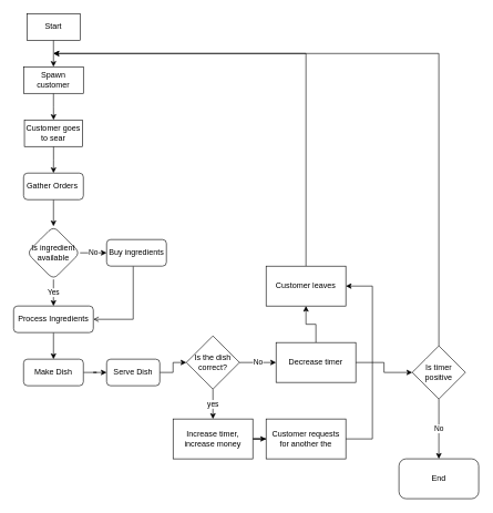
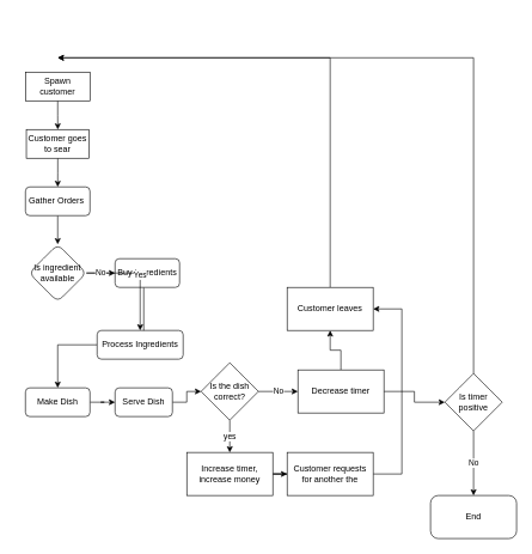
  <mxCell id="0" />
  <mxCell id="1" parent="0" />
- <mxCell id="2" value="" style="edgeStyle=orthogonalEdgeStyle;rounded=0;orthogonalLoop=1;jettySize=auto;html=1;" edge="1" parent="1" source="3" target="5"><mxGeometry relative="1" as="geometry" /></mxCell>
- <mxCell id="3" value="Start" style="rounded=1;whiteSpace=wrap;html=1;arcSize=0;" vertex="1" parent="1"><mxGeometry x="40" y="20" width="80" height="40" as="geometry" /></mxCell>
  <mxCell id="4" value="" style="edgeStyle=orthogonalEdgeStyle;rounded=0;orthogonalLoop=1;jettySize=auto;html=1;" edge="1" parent="1" source="5" target="9"><mxGeometry relative="1" as="geometry" /></mxCell>
  <mxCell id="5" value="Spawn customer" style="whiteSpace=wrap;html=1;rounded=1;arcSize=0;" vertex="1" parent="1"><mxGeometry x="35" y="100" width="90" height="40" as="geometry" /></mxCell>
  <mxCell id="6" style="edgeStyle=orthogonalEdgeStyle;rounded=0;orthogonalLoop=1;jettySize=auto;html=1;entryX=1;entryY=0.5;entryDx=0;entryDy=0;endArrow=open;" edge="1" parent="1" source="7" target="16"><mxGeometry relative="1" as="geometry"><Array as="points"><mxPoint x="200" y="480" /></Array></mxGeometry></mxCell>
  <mxCell id="7" value="Buy ingredients" style="whiteSpace=wrap;html=1;rounded=1;" vertex="1" parent="1"><mxGeometry x="160" y="360" width="90" height="40" as="geometry" /></mxCell>
  <mxCell id="8" value="" style="edgeStyle=orthogonalEdgeStyle;rounded=0;orthogonalLoop=1;jettySize=auto;html=1;" edge="1" parent="1" source="9" target="11"><mxGeometry relative="1" as="geometry" /></mxCell>
  <mxCell id="9" value="Customer goes to sear" style="whiteSpace=wrap;html=1;rounded=1;arcSize=0;" vertex="1" parent="1"><mxGeometry x="36.25" y="180" width="87.5" height="40" as="geometry" /></mxCell>
  <mxCell id="10" value="" style="edgeStyle=orthogonalEdgeStyle;rounded=0;orthogonalLoop=1;jettySize=auto;html=1;" edge="1" parent="1" source="11" target="14"><mxGeometry relative="1" as="geometry" /></mxCell>
  <mxCell id="11" value="Gather Orders&amp;nbsp;" style="whiteSpace=wrap;html=1;rounded=1;" vertex="1" parent="1"><mxGeometry x="35" y="260" width="90" height="40" as="geometry" /></mxCell>
  <mxCell id="12" value="Yes" style="edgeStyle=orthogonalEdgeStyle;rounded=0;orthogonalLoop=1;jettySize=auto;html=1;" edge="1" parent="1" source="14" target="16"><mxGeometry relative="1" as="geometry" /></mxCell>
  <mxCell id="13" value="No" style="edgeStyle=orthogonalEdgeStyle;rounded=0;orthogonalLoop=1;jettySize=auto;html=1;" edge="1" parent="1" source="14" target="7"><mxGeometry relative="1" as="geometry" /></mxCell>
  <mxCell id="14" value="Is ingredient available" style="rhombus;whiteSpace=wrap;html=1;rounded=1;" vertex="1" parent="1"><mxGeometry x="40" y="340" width="80" height="80" as="geometry" /></mxCell>
  <mxCell id="15" value="" style="edgeStyle=orthogonalEdgeStyle;rounded=0;orthogonalLoop=1;jettySize=auto;html=1;" edge="1" parent="1" source="16" target="18"><mxGeometry relative="1" as="geometry" /></mxCell>
- <mxCell id="16" value="Process Ingredients" style="whiteSpace=wrap;html=1;rounded=1;" vertex="1" parent="1"><mxGeometry x="20" y="460" width="120" height="40" as="geometry" /></mxCell>
+ <mxCell id="16" value="Process Ingredients" style="whiteSpace=wrap;html=1;rounded=1;" vertex="1" parent="1"><mxGeometry x="135" y="460" width="120" height="40" as="geometry" /></mxCell>
  <mxCell id="17" value="" style="edgeStyle=orthogonalEdgeStyle;rounded=0;orthogonalLoop=1;jettySize=auto;html=1;" edge="1" parent="1" source="18" target="20"><mxGeometry relative="1" as="geometry" /></mxCell>
  <mxCell id="18" value="Make Dish" style="whiteSpace=wrap;html=1;rounded=1;" vertex="1" parent="1"><mxGeometry x="35" y="540" width="90" height="40" as="geometry" /></mxCell>
  <mxCell id="19" value="" style="edgeStyle=orthogonalEdgeStyle;rounded=0;orthogonalLoop=1;jettySize=auto;html=1;" edge="1" parent="1" source="20" target="23"><mxGeometry relative="1" as="geometry" /></mxCell>
  <mxCell id="20" value="Serve Dish" style="whiteSpace=wrap;html=1;rounded=1;" vertex="1" parent="1"><mxGeometry x="160" y="540" width="80" height="40" as="geometry" /></mxCell>
  <mxCell id="21" value="yes" style="edgeStyle=orthogonalEdgeStyle;rounded=0;orthogonalLoop=1;jettySize=auto;html=1;" edge="1" parent="1" source="23" target="25"><mxGeometry relative="1" as="geometry" /></mxCell>
  <mxCell id="22" value="No" style="edgeStyle=orthogonalEdgeStyle;rounded=0;orthogonalLoop=1;jettySize=auto;html=1;" edge="1" parent="1" source="23" target="28"><mxGeometry relative="1" as="geometry" /></mxCell>
  <mxCell id="23" value="Is the dish correct?" style="rhombus;whiteSpace=wrap;html=1;rounded=1;arcSize=0;" vertex="1" parent="1"><mxGeometry x="280" y="505" width="80" height="80" as="geometry" /></mxCell>
  <mxCell id="24" value="" style="edgeStyle=orthogonalEdgeStyle;rounded=0;orthogonalLoop=1;jettySize=auto;html=1;" edge="1" parent="1" source="25" target="32"><mxGeometry relative="1" as="geometry" /></mxCell>
  <mxCell id="25" value="Increase timer, increase money" style="whiteSpace=wrap;html=1;rounded=1;arcSize=0;" vertex="1" parent="1"><mxGeometry x="260" y="630" width="120" height="60" as="geometry" /></mxCell>
  <mxCell id="26" value="" style="edgeStyle=orthogonalEdgeStyle;rounded=0;orthogonalLoop=1;jettySize=auto;html=1;" edge="1" parent="1" source="28" target="30"><mxGeometry relative="1" as="geometry" /></mxCell>
  <mxCell id="27" style="edgeStyle=orthogonalEdgeStyle;rounded=0;orthogonalLoop=1;jettySize=auto;html=1;entryX=0;entryY=0.5;entryDx=0;entryDy=0;" edge="1" parent="1" source="28" target="35"><mxGeometry relative="1" as="geometry" /></mxCell>
  <mxCell id="28" value="Decrease timer" style="whiteSpace=wrap;html=1;rounded=1;arcSize=0;" vertex="1" parent="1"><mxGeometry x="415" y="515" width="120" height="60" as="geometry" /></mxCell>
  <mxCell id="29" style="edgeStyle=orthogonalEdgeStyle;rounded=0;orthogonalLoop=1;jettySize=auto;html=1;" edge="1" parent="1" source="30"><mxGeometry relative="1" as="geometry"><mxPoint x="80" y="80" as="targetPoint" /><Array as="points"><mxPoint x="460" y="80" /></Array></mxGeometry></mxCell>
  <mxCell id="30" value="Customer leaves" style="whiteSpace=wrap;html=1;rounded=1;arcSize=0;" vertex="1" parent="1"><mxGeometry x="400" y="400" width="120" height="60" as="geometry" /></mxCell>
  <mxCell id="31" style="edgeStyle=orthogonalEdgeStyle;rounded=0;orthogonalLoop=1;jettySize=auto;html=1;entryX=1;entryY=0.5;entryDx=0;entryDy=0;" edge="1" parent="1" source="32" target="30"><mxGeometry relative="1" as="geometry"><Array as="points"><mxPoint x="560" y="660" /><mxPoint x="560" y="430" /></Array></mxGeometry></mxCell>
  <mxCell id="32" value="Customer requests for another the" style="whiteSpace=wrap;html=1;rounded=1;arcSize=0;" vertex="1" parent="1"><mxGeometry x="400" y="630" width="120" height="60" as="geometry" /></mxCell>
  <mxCell id="33" value="No" style="edgeStyle=orthogonalEdgeStyle;rounded=0;orthogonalLoop=1;jettySize=auto;html=1;" edge="1" parent="1" source="35" target="36"><mxGeometry relative="1" as="geometry" /></mxCell>
  <mxCell id="34" style="edgeStyle=orthogonalEdgeStyle;rounded=0;orthogonalLoop=1;jettySize=auto;html=1;" edge="1" parent="1" source="35"><mxGeometry relative="1" as="geometry"><mxPoint x="80" y="80" as="targetPoint" /><Array as="points"><mxPoint x="660" y="80" /></Array></mxGeometry></mxCell>
  <mxCell id="35" value="Is timer positive" style="rhombus;whiteSpace=wrap;html=1;rounded=1;arcSize=0;" vertex="1" parent="1"><mxGeometry x="620" y="520" width="80" height="80" as="geometry" /></mxCell>
  <mxCell id="36" value="End" style="whiteSpace=wrap;html=1;rounded=1;arcSize=18;" vertex="1" parent="1"><mxGeometry x="600" y="690" width="120" height="60" as="geometry" /></mxCell>
